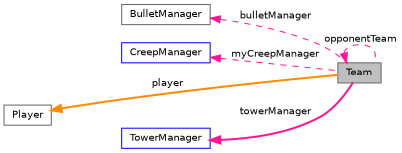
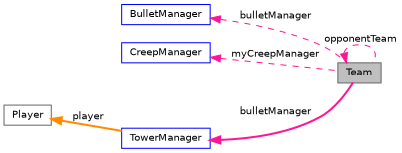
  digraph {
    rankdir=LR
    node [color=gray40 fillcolor=white fontname=Helvetica fontsize=10 shape=record style=filled]
    edge [color=deeppink dir=back fontname=Helvetica fontsize=10 labelfontname=Helvetica labelfontsize=10 style=dashed]
    n1 [fillcolor=grey75 fontcolor=black height=0.2 label=Team width=0.4]
-   n2 [height=0.2 label=BulletManager width=0.4]
+   n2 [color=blue height=0.2 label=BulletManager width=0.4]
    n3 [color=blue height=0.2 label=CreepManager width=0.4]
    n4 [color=blue height=0.2 label=TowerManager width=0.4]
    n5 [height=0.2 label=Player width=0.4]
    n1 -> n1 [label=" opponentTeam"]
    n2 -> n1 [label=" bulletManager"]
    n3 -> n1 [label=" myCreepManager"]
-   n4 -> n1 [label=" towerManager" style=bold]
-   n5 -> n1 [color=darkorange label=" player" style=bold]
+   n4 -> n1 [label=" bulletManager" style=bold]
+   n5 -> n4 [color=darkorange label=" player" style=bold]
  }
